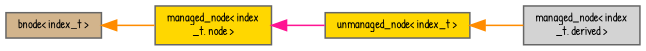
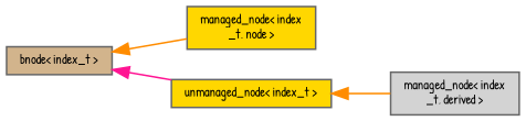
  digraph {
    fontname="Patrick Hand"
    rankdir=LR
    node [color=grey40 fillcolor=gold fontname="Patrick Hand" fontsize=8 shape=box style=filled]
    edge [color=darkorange dir=back fontname="Patrick Hand" fontsize=8 labelfontname=Helvetica labelfontsize=8 style=solid]
    n1 [fillcolor=tan height=0.2 label="bnode\< index_t \>" width=0.4]
    n2 [height=0.2 label="managed_node\< index\l_t, node \>" width=0.4]
    n3 [height=0.2 label="unmanaged_node\< index_t \>" width=0.4]
    n4 [fillcolor=lightgrey height=0.2 label="managed_node\< index\l_t, derived \>" width=0.4]
    n1 -> n2
-   n2 -> n3 [color=deeppink]
+   n1 -> n3 [color=deeppink]
    n3 -> n4
  }
